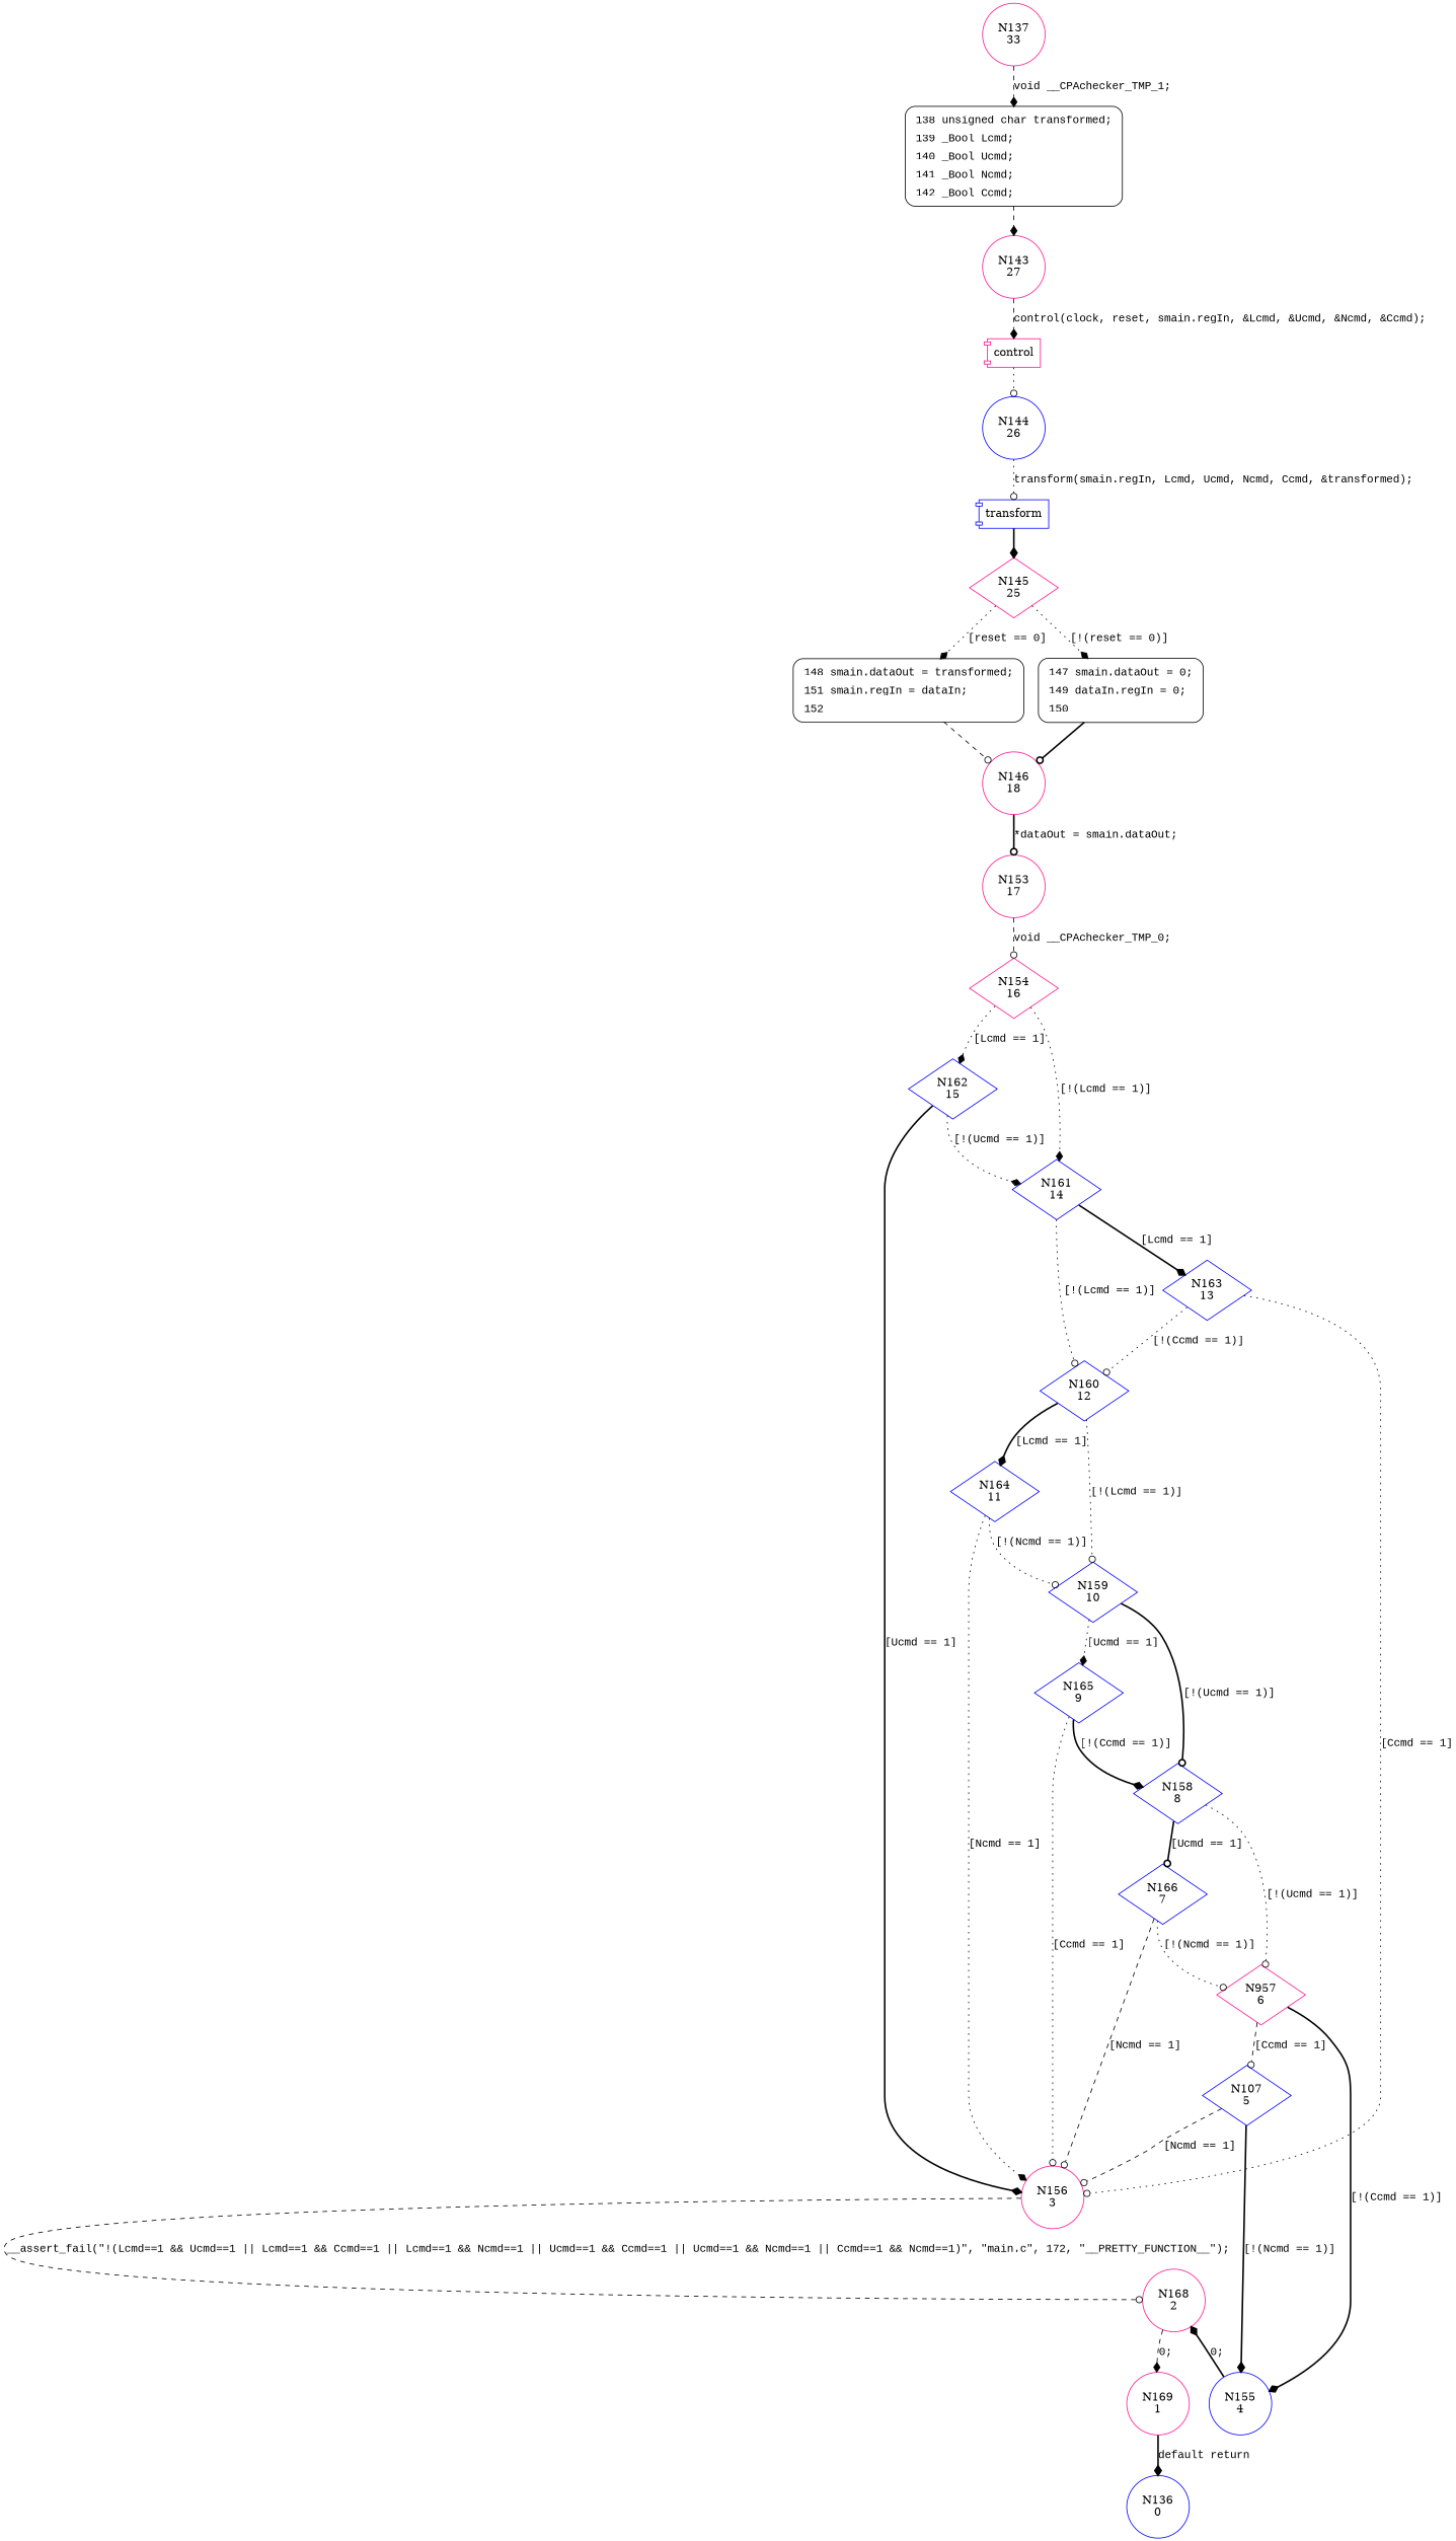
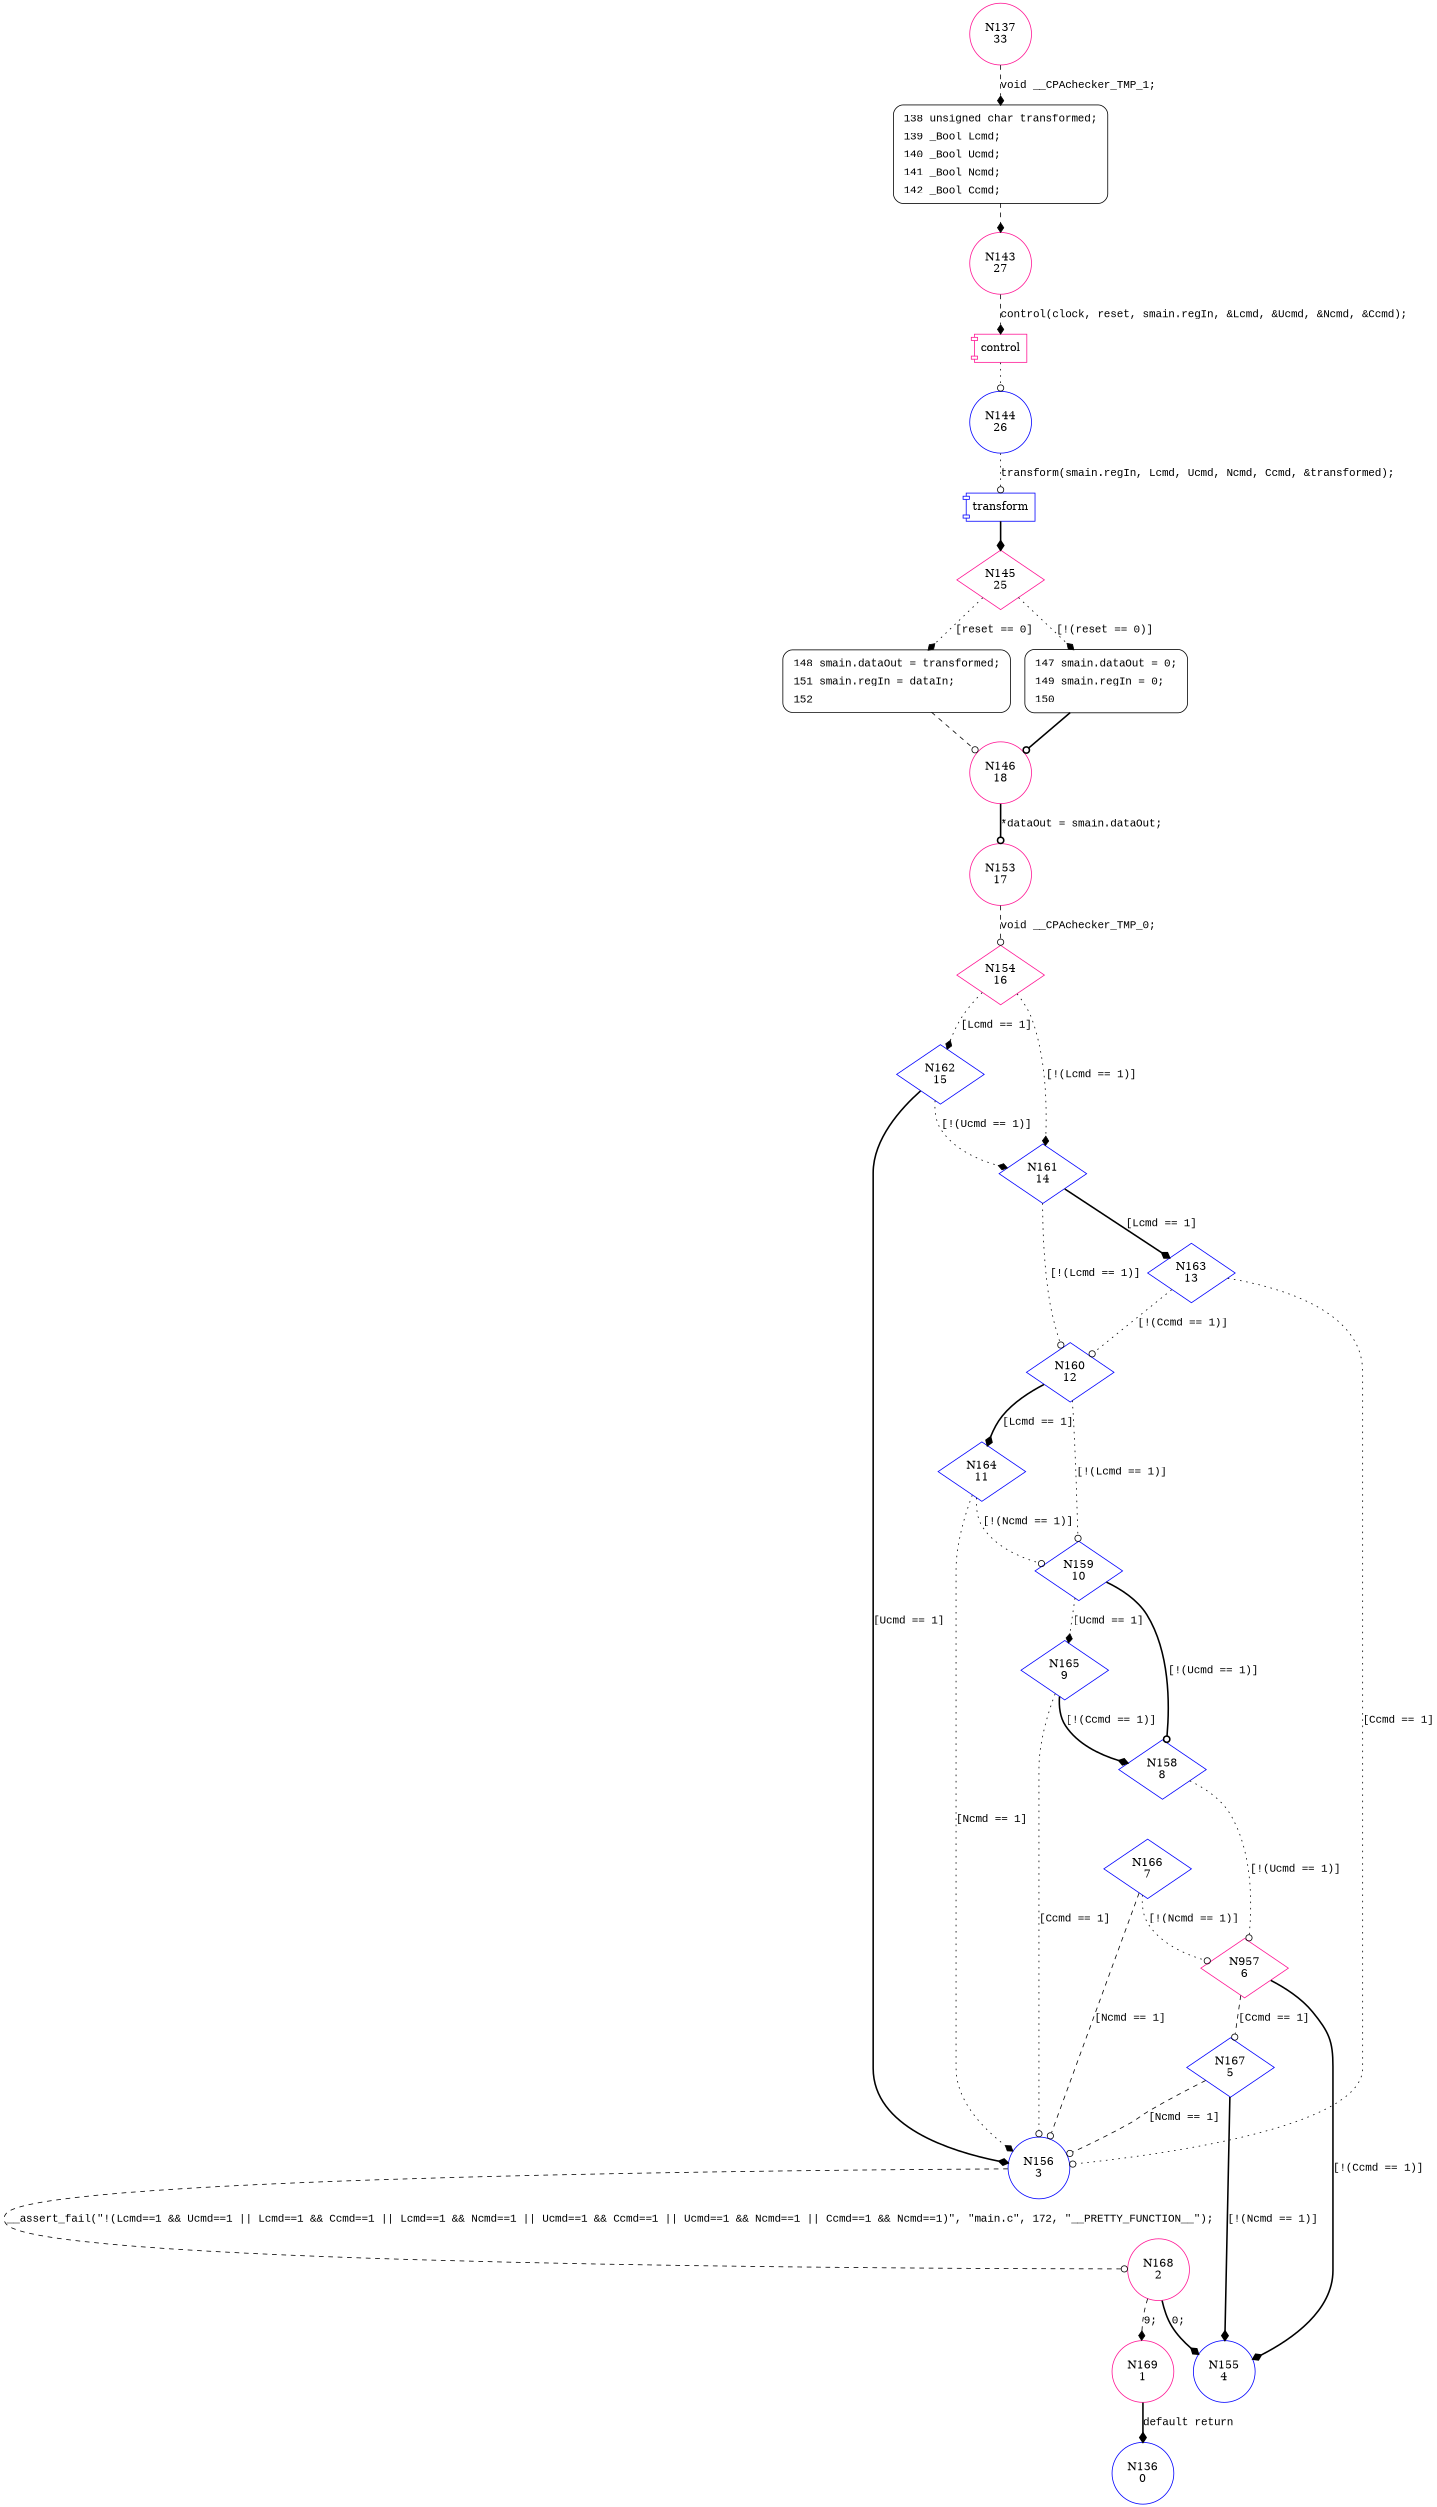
  digraph {
    node [color=blue shape=diamond]
    edge [arrowhead=diamond fontname="Courier New" style=dotted]
    n1 [color=deeppink label="N137\n33" shape=circle]
    n2 [fillcolor=white fontname="Courier New" label=<<table border="0" cellborder="0" cellpadding="3" bgcolor="white"><tr><td align="right">138</td><td align="left">unsigned char transformed;</td></tr><tr><td align="right">139</td><td align="left">_Bool Lcmd;</td></tr><tr><td align="right">140</td><td align="left">_Bool Ucmd;</td></tr><tr><td align="right">141</td><td align="left">_Bool Ncmd;</td></tr><tr><td align="right">142</td><td align="left">_Bool Ccmd;</td></tr></table>> penwidth=1 shape=Mrecord style="filled,bold" color=""]
    n3 [color=deeppink label="N143\n27" shape=circle]
    n4 [color=deeppink label=control shape=component]
    n5 [label="N144\n26" shape=circle]
    n6 [label=transform shape=component]
    n7 [color=deeppink label="N145\n25"]
    n8 [fillcolor=white fontname="Courier New" label=<<table border="0" cellborder="0" cellpadding="3" bgcolor="white"><tr><td align="right">148</td><td align="left">smain.dataOut = transformed;</td></tr><tr><td align="right">151</td><td align="left">smain.regIn = dataIn;</td></tr><tr><td align="right">152</td><td align="left"></td></tr></table>> penwidth=1 shape=Mrecord style="filled,bold" color=""]
-   n9 [fillcolor=white fontname="Courier New" label=<<table border="0" cellborder="0" cellpadding="3" bgcolor="white"><tr><td align="right">147</td><td align="left">smain.dataOut = 0;</td></tr><tr><td align="right">149</td><td align="left">dataIn.regIn = 0;</td></tr><tr><td align="right">150</td><td align="left"></td></tr></table>> penwidth=1 shape=Mrecord style="filled,bold" color=""]
+   n9 [fillcolor=white fontname="Courier New" label=<<table border="0" cellborder="0" cellpadding="3" bgcolor="white"><tr><td align="right">147</td><td align="left">smain.dataOut = 0;</td></tr><tr><td align="right">149</td><td align="left">smain.regIn = 0;</td></tr><tr><td align="right">150</td><td align="left"></td></tr></table>> penwidth=1 shape=Mrecord style="filled,bold" color=""]
    n10 [color=deeppink label="N146\n18" shape=circle]
    n11 [color=deeppink label="N153\n17" shape=circle]
    n12 [color=deeppink label="N154\n16"]
    n13 [label="N162\n15"]
    n14 [label="N161\n14"]
-   n15 [color=deeppink label="N156\n3" shape=circle]
+   n15 [label="N156\n3" shape=circle]
    n16 [label="N163\n13"]
    n17 [label="N160\n12"]
    n18 [color=deeppink label="N168\n2" shape=circle]
    n19 [label="N164\n11"]
    n20 [label="N159\n10"]
    n21 [label="N165\n9"]
    n22 [label="N158\n8"]
    n23 [label="N166\n7"]
    n24 [color=deeppink label="N957\n6"]
-   n25 [label="N107\n5"]
+   n25 [label="N167\n5"]
    n26 [label="N155\n4" shape=circle]
    n27 [color=deeppink label="N169\n1" shape=circle]
    n28 [label="N136\n0" shape=circle]
    n1 -> n2 [label="void __CPAchecker_TMP_1;" style=dashed]
    n2 -> n3 [style=dashed fontname=""]
    n3 -> n4 [label="control(clock, reset, smain.regIn, &Lcmd, &Ucmd, &Ncmd, &Ccmd);" style=dashed]
    n4 -> n5 [arrowhead=odot]
    n5 -> n6 [arrowhead=odot label="transform(smain.regIn, Lcmd, Ucmd, Ncmd, Ccmd, &transformed);"]
    n6 -> n7 [style=bold]
    n7 -> n8 [label="[reset == 0]"]
    n7 -> n9 [label="[!(reset == 0)]"]
    n8 -> n10 [arrowhead=odot style=dashed fontname=""]
    n9 -> n10 [arrowhead=odot style=bold fontname=""]
    n10 -> n11 [arrowhead=odot label="*dataOut = smain.dataOut;" style=bold]
    n11 -> n12 [arrowhead=odot label="void __CPAchecker_TMP_0;" style=dashed]
    n12 -> n13 [label="[Lcmd == 1]"]
    n12 -> n14 [label="[!(Lcmd == 1)]"]
    n13 -> n14 [label="[!(Ucmd == 1)]"]
    n13 -> n15 [label="[Ucmd == 1]" style=bold]
    n14 -> n16 [label="[Lcmd == 1]" style=bold]
    n14 -> n17 [arrowhead=odot label="[!(Lcmd == 1)]"]
    n15 -> n18 [arrowhead=odot label="__assert_fail(\"!(Lcmd==1 && Ucmd==1 || Lcmd==1 && Ccmd==1 || Lcmd==1 && Ncmd==1 || Ucmd==1 && Ccmd==1 || Ucmd==1 && Ncmd==1 || Ccmd==1 && Ncmd==1)\", \"main.c\", 172, \"__PRETTY_FUNCTION__\");" style=dashed]
    n16 -> n15 [arrowhead=odot label="[Ccmd == 1]"]
    n16 -> n17 [arrowhead=odot label="[!(Ccmd == 1)]"]
    n17 -> n19 [label="[Lcmd == 1]" style=bold]
    n17 -> n20 [arrowhead=odot label="[!(Lcmd == 1)]"]
-   n18 -> n27 [label="0;" style=dashed]
+   n18 -> n27 [label="9;" style=dashed]
    n19 -> n15 [label="[Ncmd == 1]"]
    n19 -> n20 [arrowhead=odot label="[!(Ncmd == 1)]"]
    n20 -> n21 [label="[Ucmd == 1]"]
    n20 -> n22 [arrowhead=odot label="[!(Ucmd == 1)]" style=bold]
    n21 -> n15 [arrowhead=odot label="[Ccmd == 1]"]
    n21 -> n22 [label="[!(Ccmd == 1)]" style=bold]
-   n22 -> n23 [arrowhead=odot label="[Ucmd == 1]" style=bold]
    n22 -> n24 [arrowhead=odot label="[!(Ucmd == 1)]"]
    n23 -> n15 [arrowhead=odot label="[Ncmd == 1]" style=dashed]
    n23 -> n24 [arrowhead=odot label="[!(Ncmd == 1)]"]
    n24 -> n25 [arrowhead=odot label="[Ccmd == 1]" style=dashed]
    n24 -> n26 [label="[!(Ccmd == 1)]" style=bold]
    n25 -> n15 [arrowhead=odot label="[Ncmd == 1]" style=dashed]
    n25 -> n26 [label="[!(Ncmd == 1)]" style=bold]
-   n26 -> n18 [label="0;" style=bold]
+   n18 -> n26 [label="0;" style=bold]
    n27 -> n28 [label="default return" style=bold]
  }
